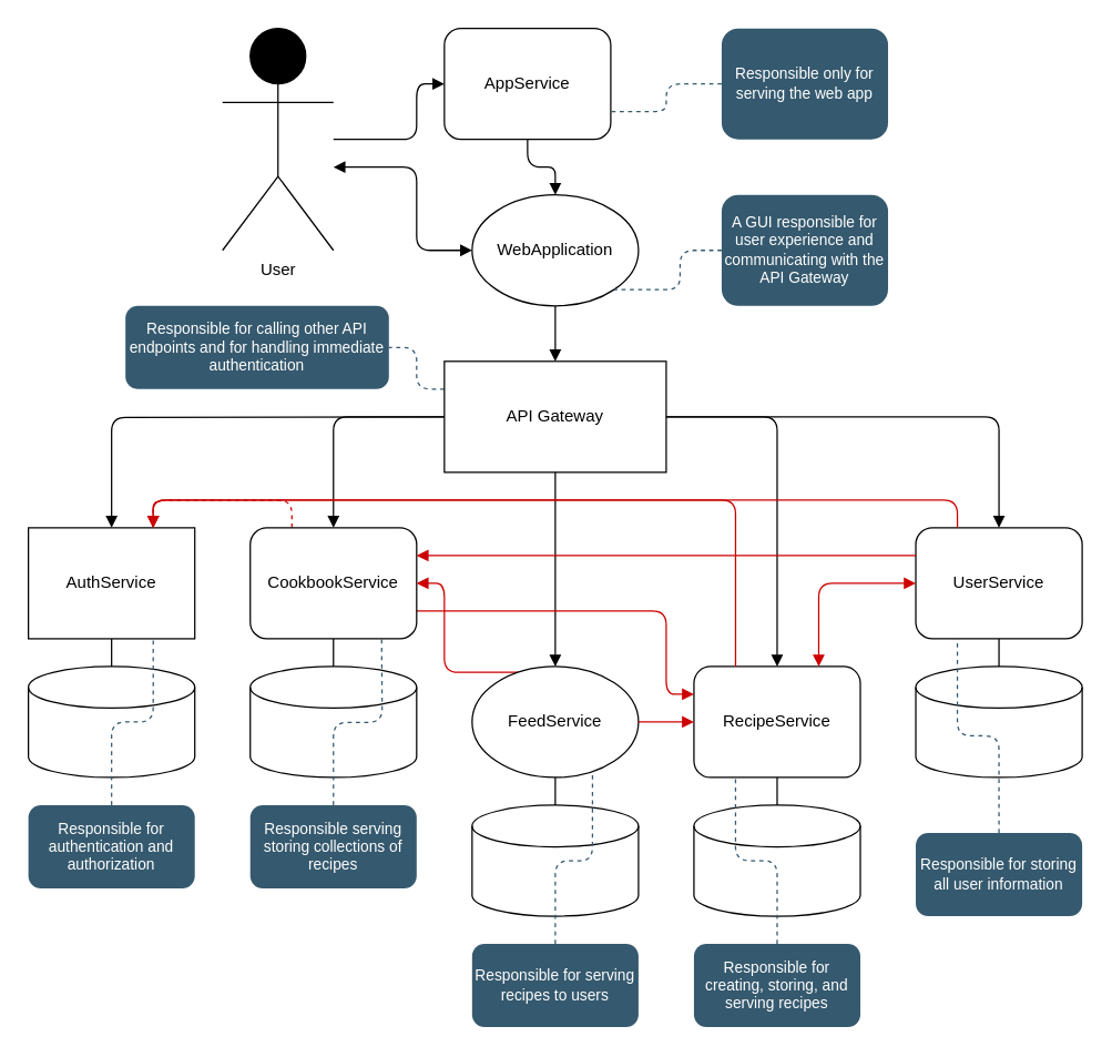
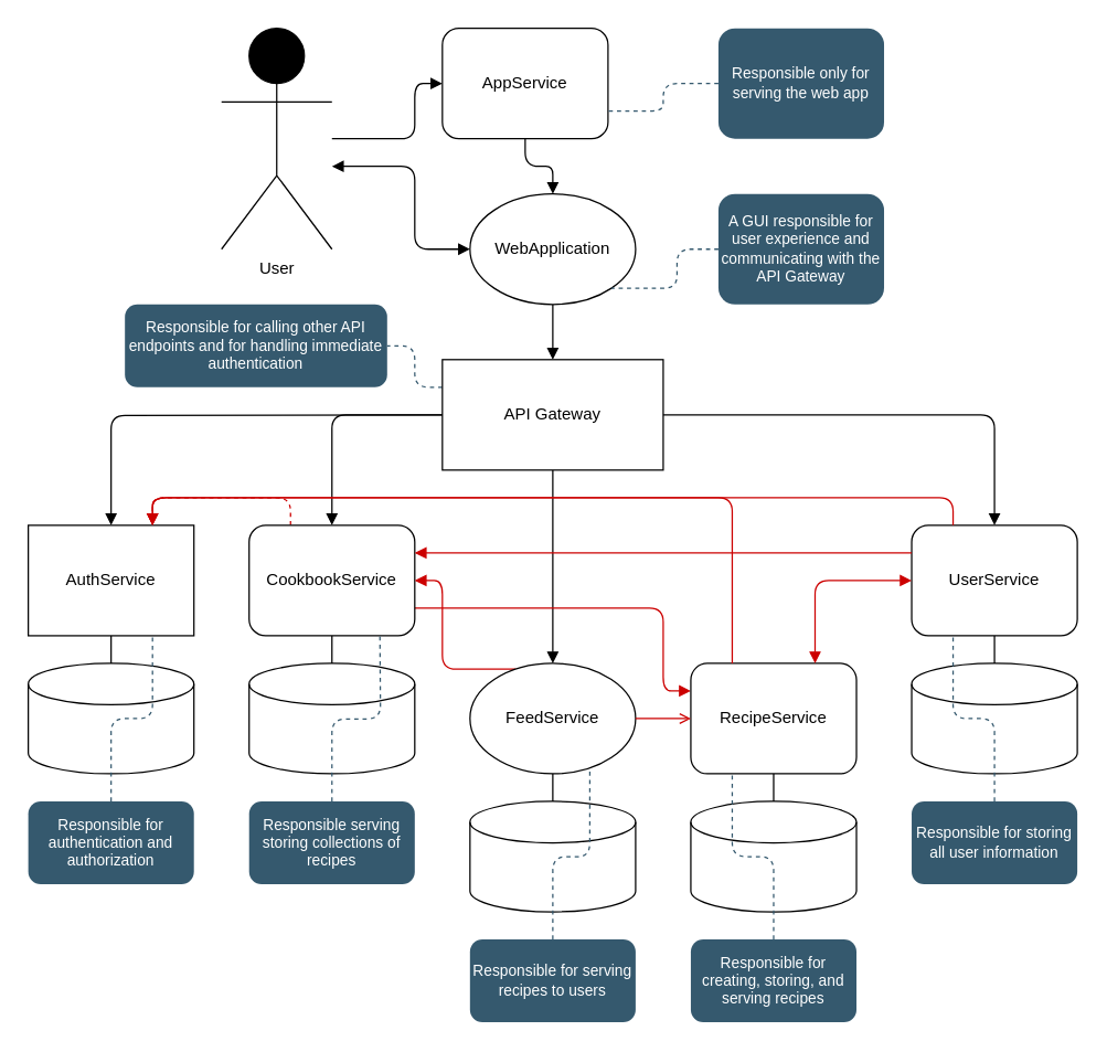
  <mxCell id="0" />
  <mxCell id="1" parent="0" />
  <mxCell id="2" style="edgeStyle=orthogonalEdgeStyle;shape=connector;curved=0;rounded=1;orthogonalLoop=1;jettySize=auto;html=1;entryX=0;entryY=0.5;entryDx=0;entryDy=0;labelBackgroundColor=default;strokeColor=default;align=center;verticalAlign=middle;fontFamily=Helvetica;fontSize=11;fontColor=default;endArrow=block;endFill=1;" parent="1" source="3" target="5" edge="1"><mxGeometry relative="1" as="geometry"><mxPoint x="250" y="90" as="sourcePoint" /><Array as="points"><mxPoint x="300" y="100" /><mxPoint x="300" y="60" /></Array></mxGeometry></mxCell>
  <mxCell id="3" value="User&lt;br&gt;" style="shape=umlActor;verticalLabelPosition=bottom;verticalAlign=top;html=1;outlineConnect=0;fillColor=#000000;" parent="1" vertex="1"><mxGeometry x="160" y="20" width="80" height="160" as="geometry" /></mxCell>
  <mxCell id="4" style="edgeStyle=orthogonalEdgeStyle;shape=connector;curved=0;rounded=1;orthogonalLoop=1;jettySize=auto;html=1;entryX=0.5;entryY=0;entryDx=0;entryDy=0;labelBackgroundColor=default;strokeColor=default;align=center;verticalAlign=middle;fontFamily=Helvetica;fontSize=11;fontColor=default;endArrow=block;endFill=1;" parent="1" source="5" target="7" edge="1"><mxGeometry relative="1" as="geometry" /></mxCell>
  <mxCell id="5" value="AppService" style="rounded=1;whiteSpace=wrap;html=1;" parent="1" vertex="1"><mxGeometry x="320" y="20" width="120" height="80" as="geometry" /></mxCell>
  <mxCell id="6" style="edgeStyle=orthogonalEdgeStyle;shape=connector;curved=0;rounded=1;orthogonalLoop=1;jettySize=auto;html=1;entryX=0.5;entryY=0;entryDx=0;entryDy=0;labelBackgroundColor=default;strokeColor=default;align=center;verticalAlign=middle;fontFamily=Helvetica;fontSize=11;fontColor=default;endArrow=block;endFill=1;" parent="1" source="7" target="11" edge="1"><mxGeometry relative="1" as="geometry" /></mxCell>
  <mxCell id="7" value="WebApplication" style="ellipse;whiteSpace=wrap;html=1;" parent="1" vertex="1"><mxGeometry x="340" y="140" width="120" height="80" as="geometry" /></mxCell>
  <mxCell id="8" style="edgeStyle=orthogonalEdgeStyle;rounded=1;orthogonalLoop=1;jettySize=auto;html=1;exitX=0;exitY=0.5;exitDx=0;exitDy=0;entryX=0.5;entryY=0;entryDx=0;entryDy=0;endArrow=block;endFill=1;curved=0;" parent="1" source="11" target="17" edge="1"><mxGeometry relative="1" as="geometry" /></mxCell>
  <mxCell id="9" style="edgeStyle=orthogonalEdgeStyle;rounded=0;orthogonalLoop=1;jettySize=auto;html=1;entryX=0.5;entryY=0;entryDx=0;entryDy=0;endArrow=block;endFill=1;" parent="1" source="11" target="28" edge="1"><mxGeometry relative="1" as="geometry" /></mxCell>
  <mxCell id="10" style="edgeStyle=orthogonalEdgeStyle;shape=connector;curved=0;rounded=1;orthogonalLoop=1;jettySize=auto;html=1;exitX=0;exitY=0.25;exitDx=0;exitDy=0;entryX=1;entryY=0.5;entryDx=0;entryDy=0;labelBackgroundColor=default;strokeColor=#35596E;align=center;verticalAlign=middle;fontFamily=Helvetica;fontSize=11;fontColor=default;endArrow=none;endFill=0;dashed=1;" parent="1" source="11" target="47" edge="1"><mxGeometry relative="1" as="geometry" /></mxCell>
  <mxCell id="11" value="API Gateway" style="rounded=0;whiteSpace=wrap;html=1;" parent="1" vertex="1"><mxGeometry x="320" y="260" width="160" height="80" as="geometry" /></mxCell>
  <mxCell id="12" style="edgeStyle=orthogonalEdgeStyle;rounded=1;orthogonalLoop=1;jettySize=auto;html=1;exitX=0.5;exitY=0;exitDx=0;exitDy=0;entryX=0.5;entryY=0;entryDx=0;entryDy=0;endArrow=block;endFill=1;curved=0;" parent="1" target="13" edge="1"><mxGeometry relative="1" as="geometry"><mxPoint x="320" y="300" as="sourcePoint" /></mxGeometry></mxCell>
  <mxCell id="13" value="AuthService" style="whiteSpace=wrap;html=1;rounded=0;" parent="1" vertex="1"><mxGeometry x="20" y="380" width="120" height="80" as="geometry" /></mxCell>
  <mxCell id="14" value="" style="edgeStyle=orthogonalEdgeStyle;rounded=0;orthogonalLoop=1;jettySize=auto;html=1;endArrow=none;endFill=0;" parent="1" source="17" target="24" edge="1"><mxGeometry relative="1" as="geometry" /></mxCell>
  <mxCell id="15" style="edgeStyle=orthogonalEdgeStyle;shape=connector;curved=0;rounded=1;orthogonalLoop=1;jettySize=auto;html=1;entryX=0;entryY=0.25;entryDx=0;entryDy=0;labelBackgroundColor=default;align=center;verticalAlign=middle;fontFamily=Helvetica;fontSize=11;fontColor=default;endArrow=block;endFill=1;strokeColor=#CC0000;exitX=1;exitY=0.75;exitDx=0;exitDy=0;" parent="1" source="17" target="20" edge="1"><mxGeometry relative="1" as="geometry"><Array as="points"><mxPoint x="480" y="440" /><mxPoint x="480" y="500" /></Array></mxGeometry></mxCell>
  <mxCell id="16" style="edgeStyle=orthogonalEdgeStyle;rounded=1;orthogonalLoop=1;jettySize=auto;html=1;exitX=0.25;exitY=0;exitDx=0;exitDy=0;entryX=0.75;entryY=0;entryDx=0;entryDy=0;endArrow=block;endFill=1;curved=0;strokeColor=#CC0000;dashed=1;" edge="1" parent="1" source="17" target="13"><mxGeometry relative="1" as="geometry"><Array as="points"><mxPoint x="210" y="360" /><mxPoint x="110" y="360" /></Array></mxGeometry></mxCell>
  <mxCell id="17" value="CookbookService" style="rounded=1;whiteSpace=wrap;html=1;" parent="1" vertex="1"><mxGeometry x="180" y="380" width="120" height="80" as="geometry" /></mxCell>
- <mxCell id="18" style="edgeStyle=orthogonalEdgeStyle;rounded=1;orthogonalLoop=1;jettySize=auto;html=1;exitX=1;exitY=0.5;exitDx=0;exitDy=0;entryX=0.5;entryY=0;entryDx=0;entryDy=0;endArrow=block;endFill=1;curved=0;" parent="1" source="11" target="20" edge="1"><mxGeometry relative="1" as="geometry" /></mxCell>
  <mxCell id="19" value="" style="edgeStyle=orthogonalEdgeStyle;rounded=0;orthogonalLoop=1;jettySize=auto;html=1;endArrow=none;endFill=0;" parent="1" source="20" target="25" edge="1"><mxGeometry relative="1" as="geometry" /></mxCell>
  <mxCell id="20" value="RecipeService" style="rounded=1;whiteSpace=wrap;html=1;" parent="1" vertex="1"><mxGeometry x="500" y="480" width="120" height="80" as="geometry" /></mxCell>
  <mxCell id="21" value="" style="edgeStyle=orthogonalEdgeStyle;rounded=0;orthogonalLoop=1;jettySize=auto;html=1;endArrow=none;endFill=0;" parent="1" source="22" target="26" edge="1"><mxGeometry relative="1" as="geometry" /></mxCell>
  <mxCell id="22" value="UserService" style="rounded=1;whiteSpace=wrap;html=1;" parent="1" vertex="1"><mxGeometry x="660" y="380" width="120" height="80" as="geometry" /></mxCell>
  <mxCell id="23" value="" style="shape=cylinder3;whiteSpace=wrap;html=1;boundedLbl=1;backgroundOutline=1;size=15;" parent="1" vertex="1"><mxGeometry x="20" y="480" width="120" height="80" as="geometry" /></mxCell>
  <mxCell id="24" value="" style="shape=cylinder3;whiteSpace=wrap;html=1;boundedLbl=1;backgroundOutline=1;size=15;" parent="1" vertex="1"><mxGeometry x="180" y="480" width="120" height="80" as="geometry" /></mxCell>
  <mxCell id="25" value="" style="shape=cylinder3;whiteSpace=wrap;html=1;boundedLbl=1;backgroundOutline=1;size=15;" parent="1" vertex="1"><mxGeometry x="500" y="580" width="120" height="80" as="geometry" /></mxCell>
  <mxCell id="26" value="" style="shape=cylinder3;whiteSpace=wrap;html=1;boundedLbl=1;backgroundOutline=1;size=15;" parent="1" vertex="1"><mxGeometry x="660" y="480" width="120" height="80" as="geometry" /></mxCell>
  <mxCell id="27" style="edgeStyle=orthogonalEdgeStyle;rounded=1;orthogonalLoop=1;jettySize=auto;html=1;exitX=0.25;exitY=0;exitDx=0;exitDy=0;entryX=1;entryY=0.5;entryDx=0;entryDy=0;strokeColor=#CC0000;curved=0;endArrow=block;endFill=1;" edge="1" parent="1" source="28" target="17"><mxGeometry relative="1" as="geometry" /></mxCell>
  <mxCell id="28" value="FeedService" style="ellipse;whiteSpace=wrap;html=1;" parent="1" vertex="1"><mxGeometry x="340" y="480" width="120" height="80" as="geometry" /></mxCell>
  <mxCell id="29" value="" style="shape=cylinder3;whiteSpace=wrap;html=1;boundedLbl=1;backgroundOutline=1;size=15;" parent="1" vertex="1"><mxGeometry x="340" y="580" width="120" height="80" as="geometry" /></mxCell>
  <mxCell id="30" style="edgeStyle=orthogonalEdgeStyle;rounded=0;orthogonalLoop=1;jettySize=auto;html=1;exitX=0.5;exitY=1;exitDx=0;exitDy=0;entryX=0.5;entryY=0;entryDx=0;entryDy=0;entryPerimeter=0;endArrow=none;endFill=0;curved=1;" parent="1" source="13" target="23" edge="1"><mxGeometry relative="1" as="geometry" /></mxCell>
  <mxCell id="31" style="edgeStyle=orthogonalEdgeStyle;shape=connector;curved=0;rounded=1;orthogonalLoop=1;jettySize=auto;html=1;entryX=0.5;entryY=0;entryDx=0;entryDy=0;entryPerimeter=0;labelBackgroundColor=default;strokeColor=default;align=center;verticalAlign=middle;fontFamily=Helvetica;fontSize=11;fontColor=default;endArrow=none;endFill=0;" parent="1" source="28" target="29" edge="1"><mxGeometry relative="1" as="geometry" /></mxCell>
  <mxCell id="32" style="edgeStyle=orthogonalEdgeStyle;shape=connector;curved=0;rounded=1;orthogonalLoop=1;jettySize=auto;html=1;entryX=0.75;entryY=1;entryDx=0;entryDy=0;labelBackgroundColor=default;strokeColor=#35596E;align=center;verticalAlign=middle;fontFamily=Helvetica;fontSize=11;fontColor=default;endArrow=none;endFill=0;dashed=1;exitX=0.5;exitY=0;exitDx=0;exitDy=0;" parent="1" source="33" target="13" edge="1"><mxGeometry relative="1" as="geometry" /></mxCell>
  <mxCell id="33" value="Responsible for authentication and authorization" style="rounded=1;whiteSpace=wrap;html=1;fontFamily=Helvetica;fontSize=11;fontColor=#FFFFFF;fillColor=#35596E;strokeColor=none;perimeterSpacing=0;glass=0;shadow=0;" parent="1" vertex="1"><mxGeometry x="20" y="580" width="120" height="60" as="geometry" /></mxCell>
  <mxCell id="34" value="Responsible serving storing collections of recipes" style="rounded=1;whiteSpace=wrap;html=1;fontFamily=Helvetica;fontSize=11;fontColor=#FFFFFF;fillColor=#35596E;strokeColor=none;perimeterSpacing=0;glass=0;shadow=0;" parent="1" vertex="1"><mxGeometry x="180" y="580" width="120" height="60" as="geometry" /></mxCell>
  <mxCell id="35" value="Responsible for serving recipes to users" style="rounded=1;whiteSpace=wrap;html=1;fontFamily=Helvetica;fontSize=11;fontColor=#FFFFFF;fillColor=#35596E;strokeColor=none;perimeterSpacing=0;glass=0;shadow=0;" parent="1" vertex="1"><mxGeometry x="340" y="680" width="120" height="60" as="geometry" /></mxCell>
  <mxCell id="36" value="Responsible for creating, storing, and serving recipes" style="rounded=1;whiteSpace=wrap;html=1;fontFamily=Helvetica;fontSize=11;fontColor=#FFFFFF;fillColor=#35596E;strokeColor=none;perimeterSpacing=0;glass=0;shadow=0;" parent="1" vertex="1"><mxGeometry x="500" y="680" width="120" height="60" as="geometry" /></mxCell>
- <mxCell id="37" value="Responsible for storing all user information" style="rounded=1;whiteSpace=wrap;html=1;fontFamily=Helvetica;fontSize=11;fontColor=#FFFFFF;fillColor=#35596E;strokeColor=none;perimeterSpacing=0;glass=0;shadow=0;" parent="1" vertex="1"><mxGeometry x="660" y="600" width="120" height="60" as="geometry" /></mxCell>
+ <mxCell id="37" value="Responsible for storing all user information" style="rounded=1;whiteSpace=wrap;html=1;fontFamily=Helvetica;fontSize=11;fontColor=#FFFFFF;fillColor=#35596E;strokeColor=none;perimeterSpacing=0;glass=0;shadow=0;" parent="1" vertex="1"><mxGeometry x="660" y="580" width="120" height="60" as="geometry" /></mxCell>
  <mxCell id="38" style="edgeStyle=orthogonalEdgeStyle;shape=connector;curved=0;rounded=1;orthogonalLoop=1;jettySize=auto;html=1;entryX=0;entryY=0.5;entryDx=0;entryDy=0;labelBackgroundColor=default;strokeColor=default;align=center;verticalAlign=middle;fontFamily=Helvetica;fontSize=11;fontColor=default;endArrow=block;endFill=1;startArrow=block;startFill=1;" parent="1" source="3" target="7" edge="1"><mxGeometry relative="1" as="geometry"><mxPoint x="250" y="120" as="sourcePoint" /><mxPoint x="350" y="70" as="targetPoint" /><Array as="points"><mxPoint x="300" y="120" /><mxPoint x="300" y="180" /></Array></mxGeometry></mxCell>
  <mxCell id="39" style="edgeStyle=orthogonalEdgeStyle;shape=connector;curved=0;rounded=1;orthogonalLoop=1;jettySize=auto;html=1;exitX=0;exitY=0.5;exitDx=0;exitDy=0;entryX=1;entryY=1;entryDx=0;entryDy=0;labelBackgroundColor=default;strokeColor=#35596E;align=center;verticalAlign=middle;fontFamily=Helvetica;fontSize=11;fontColor=default;endArrow=none;endFill=0;dashed=1;" parent="1" source="40" target="7" edge="1"><mxGeometry relative="1" as="geometry" /></mxCell>
  <mxCell id="40" value="A GUI responsible for user experience and communicating with the API Gateway" style="rounded=1;whiteSpace=wrap;html=1;fontFamily=Helvetica;fontSize=11;fontColor=#FFFFFF;fillColor=#35596E;strokeColor=none;perimeterSpacing=0;glass=0;shadow=0;" parent="1" vertex="1"><mxGeometry x="520" y="140" width="120" height="80" as="geometry" /></mxCell>
  <mxCell id="41" value="" style="edgeStyle=orthogonalEdgeStyle;shape=connector;curved=0;rounded=1;orthogonalLoop=1;jettySize=auto;html=1;labelBackgroundColor=default;strokeColor=#35596E;align=center;verticalAlign=middle;fontFamily=Helvetica;fontSize=11;fontColor=default;endArrow=none;endFill=0;dashed=1;exitX=0;exitY=0.5;exitDx=0;exitDy=0;entryX=1;entryY=0.75;entryDx=0;entryDy=0;" parent="1" source="42" target="5" edge="1"><mxGeometry relative="1" as="geometry" /></mxCell>
  <mxCell id="42" value="Responsible only for serving the web app" style="rounded=1;whiteSpace=wrap;html=1;fontFamily=Helvetica;fontSize=11;fontColor=#FFFFFF;fillColor=#35596E;strokeColor=none;perimeterSpacing=0;glass=0;shadow=0;" parent="1" vertex="1"><mxGeometry x="520" y="20" width="120" height="80" as="geometry" /></mxCell>
  <mxCell id="43" style="edgeStyle=orthogonalEdgeStyle;shape=connector;curved=0;rounded=1;orthogonalLoop=1;jettySize=auto;html=1;entryX=0.75;entryY=1;entryDx=0;entryDy=0;labelBackgroundColor=default;strokeColor=#35596E;align=center;verticalAlign=middle;fontFamily=Helvetica;fontSize=11;fontColor=default;endArrow=none;endFill=0;dashed=1;exitX=0.5;exitY=0;exitDx=0;exitDy=0;" parent="1" source="34" edge="1"><mxGeometry relative="1" as="geometry"><mxPoint x="244.74" y="579.48" as="sourcePoint" /><mxPoint x="274.74" y="459.48" as="targetPoint" /></mxGeometry></mxCell>
  <mxCell id="44" style="edgeStyle=orthogonalEdgeStyle;shape=connector;curved=0;rounded=1;orthogonalLoop=1;jettySize=auto;html=1;entryX=0.25;entryY=1;entryDx=0;entryDy=0;labelBackgroundColor=default;strokeColor=#35596E;align=center;verticalAlign=middle;fontFamily=Helvetica;fontSize=11;fontColor=default;endArrow=none;endFill=0;dashed=1;exitX=0.5;exitY=0;exitDx=0;exitDy=0;" parent="1" source="36" target="20" edge="1"><mxGeometry relative="1" as="geometry"><mxPoint x="250" y="690" as="sourcePoint" /><mxPoint x="284.74" y="569.48" as="targetPoint" /></mxGeometry></mxCell>
  <mxCell id="45" style="edgeStyle=orthogonalEdgeStyle;shape=connector;curved=0;rounded=1;orthogonalLoop=1;jettySize=auto;html=1;entryX=0.25;entryY=1;entryDx=0;entryDy=0;labelBackgroundColor=default;strokeColor=#35596E;align=center;verticalAlign=middle;fontFamily=Helvetica;fontSize=11;fontColor=default;endArrow=none;endFill=0;dashed=1;exitX=0.5;exitY=0;exitDx=0;exitDy=0;" parent="1" source="37" target="22" edge="1"><mxGeometry relative="1" as="geometry"><mxPoint x="570" y="590" as="sourcePoint" /><mxPoint x="600" y="470" as="targetPoint" /></mxGeometry></mxCell>
  <mxCell id="46" style="edgeStyle=orthogonalEdgeStyle;shape=connector;curved=0;rounded=1;orthogonalLoop=1;jettySize=auto;html=1;entryX=0.75;entryY=1;entryDx=0;entryDy=0;labelBackgroundColor=default;strokeColor=#35596E;align=center;verticalAlign=middle;fontFamily=Helvetica;fontSize=11;fontColor=default;endArrow=none;endFill=0;dashed=1;exitX=0.5;exitY=0;exitDx=0;exitDy=0;" parent="1" source="35" target="28" edge="1"><mxGeometry relative="1" as="geometry"><mxPoint x="570" y="590" as="sourcePoint" /><mxPoint x="600" y="470" as="targetPoint" /></mxGeometry></mxCell>
  <mxCell id="47" value="Responsible for calling other API endpoints and for handling immediate authentication" style="rounded=1;whiteSpace=wrap;html=1;fontFamily=Helvetica;fontSize=11;fontColor=#FFFFFF;fillColor=#35596E;strokeColor=none;perimeterSpacing=0;glass=0;shadow=0;" parent="1" vertex="1"><mxGeometry x="90" y="220" width="190" height="60" as="geometry" /></mxCell>
  <mxCell id="48" style="edgeStyle=orthogonalEdgeStyle;rounded=1;orthogonalLoop=1;jettySize=auto;html=1;exitX=1;exitY=0.5;exitDx=0;exitDy=0;entryX=0.5;entryY=0;entryDx=0;entryDy=0;endArrow=block;endFill=1;curved=0;" parent="1" source="11" target="22" edge="1"><mxGeometry relative="1" as="geometry"><mxPoint x="490" y="310" as="sourcePoint" /><mxPoint x="570" y="390" as="targetPoint" /></mxGeometry></mxCell>
- <mxCell id="49" style="edgeStyle=orthogonalEdgeStyle;rounded=1;orthogonalLoop=1;jettySize=auto;html=1;exitX=1;exitY=0.5;exitDx=0;exitDy=0;entryX=0;entryY=0.5;entryDx=0;entryDy=0;strokeColor=#CC0000;curved=0;endArrow=block;endFill=1;" edge="1" parent="1" source="28" target="20"><mxGeometry relative="1" as="geometry"><mxPoint x="380" y="490" as="sourcePoint" /><mxPoint x="310" y="430" as="targetPoint" /></mxGeometry></mxCell>
+ <mxCell id="49" style="edgeStyle=orthogonalEdgeStyle;rounded=1;orthogonalLoop=1;jettySize=auto;html=1;exitX=1;exitY=0.5;exitDx=0;exitDy=0;entryX=0;entryY=0.5;entryDx=0;entryDy=0;strokeColor=#CC0000;curved=0;endArrow=open;endFill=1;" edge="1" parent="1" source="28" target="20"><mxGeometry relative="1" as="geometry"><mxPoint x="380" y="490" as="sourcePoint" /><mxPoint x="310" y="430" as="targetPoint" /></mxGeometry></mxCell>
  <mxCell id="50" style="edgeStyle=orthogonalEdgeStyle;shape=connector;curved=0;rounded=1;orthogonalLoop=1;jettySize=auto;html=1;entryX=0.75;entryY=0;entryDx=0;entryDy=0;labelBackgroundColor=default;align=center;verticalAlign=middle;fontFamily=Helvetica;fontSize=11;fontColor=default;endArrow=block;endFill=1;strokeColor=#CC0000;exitX=0.25;exitY=0;exitDx=0;exitDy=0;" edge="1" parent="1" source="20" target="13"><mxGeometry relative="1" as="geometry"><mxPoint x="310" y="410" as="sourcePoint" /><mxPoint x="510" y="410" as="targetPoint" /></mxGeometry></mxCell>
  <mxCell id="51" style="edgeStyle=orthogonalEdgeStyle;shape=connector;curved=0;rounded=1;orthogonalLoop=1;jettySize=auto;html=1;entryX=0;entryY=0.5;entryDx=0;entryDy=0;labelBackgroundColor=default;align=center;verticalAlign=middle;fontFamily=Helvetica;fontSize=11;fontColor=default;endArrow=block;endFill=1;strokeColor=#CC0000;exitX=0.75;exitY=0;exitDx=0;exitDy=0;startArrow=block;startFill=1;" edge="1" parent="1" source="20" target="22"><mxGeometry relative="1" as="geometry"><mxPoint x="540" y="390" as="sourcePoint" /><mxPoint x="120" y="390" as="targetPoint" /></mxGeometry></mxCell>
  <mxCell id="52" style="edgeStyle=orthogonalEdgeStyle;shape=connector;curved=0;rounded=1;orthogonalLoop=1;jettySize=auto;html=1;entryX=0.75;entryY=0;entryDx=0;entryDy=0;labelBackgroundColor=default;align=center;verticalAlign=middle;fontFamily=Helvetica;fontSize=11;fontColor=default;endArrow=block;endFill=1;strokeColor=#CC0000;exitX=0.25;exitY=0;exitDx=0;exitDy=0;" edge="1" parent="1" source="22" target="13"><mxGeometry relative="1" as="geometry"><mxPoint x="540" y="390" as="sourcePoint" /><mxPoint x="120" y="390" as="targetPoint" /></mxGeometry></mxCell>
  <mxCell id="53" style="edgeStyle=orthogonalEdgeStyle;shape=connector;curved=0;rounded=1;orthogonalLoop=1;jettySize=auto;html=1;entryX=1;entryY=0.25;entryDx=0;entryDy=0;labelBackgroundColor=default;align=center;verticalAlign=middle;fontFamily=Helvetica;fontSize=11;fontColor=default;endArrow=block;endFill=1;strokeColor=#CC0000;exitX=0;exitY=0.25;exitDx=0;exitDy=0;" edge="1" parent="1" source="22" target="17"><mxGeometry relative="1" as="geometry"><mxPoint x="700" y="390" as="sourcePoint" /><mxPoint x="120" y="390" as="targetPoint" /></mxGeometry></mxCell>
